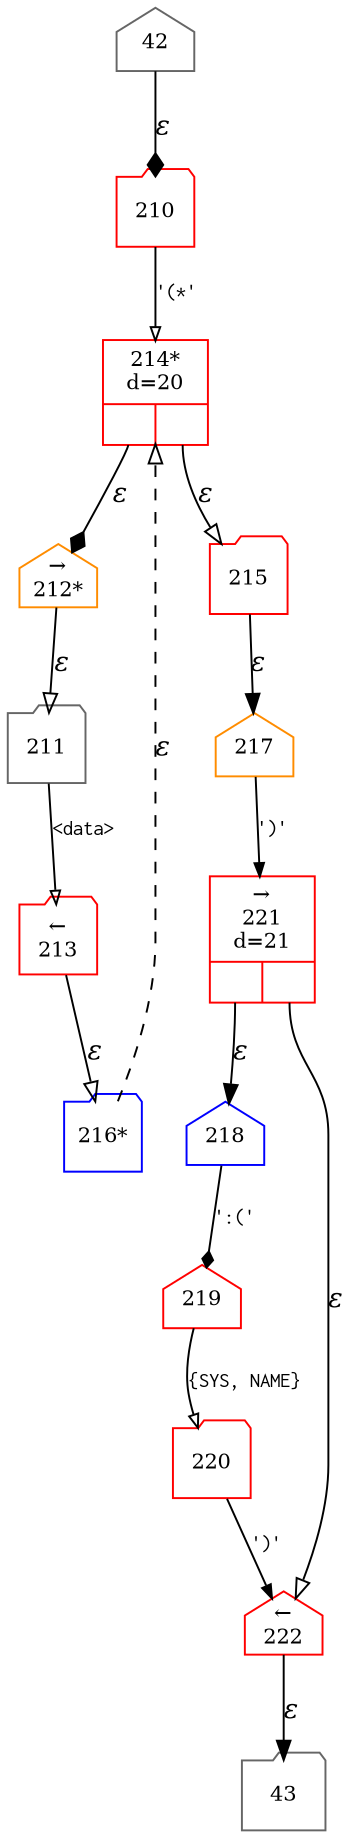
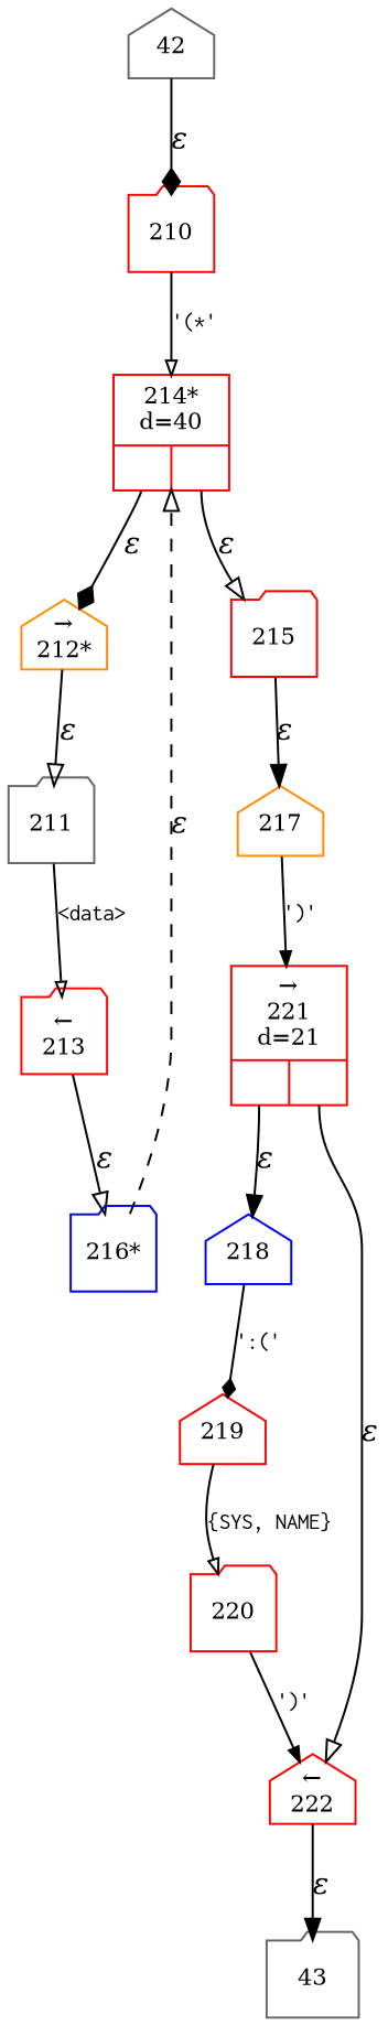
  digraph {
    rankdir=TB
    node [color=red fixedsize=true fontsize=11 shape=folder peripheries=1]
    edge [arrowhead=onormal fontname="Times-Italic"]
    n1 [color=gray40 label=43 width=.6 peripheries=""]
    n2 [color=gray40 label=42 shape=house width=.55]
    n3 [label=210 width=.55]
-   n4 [fixedsize=false label="{214*\nd=20|{<p0>|<p1>}}" shape=record]
+   n4 [fixedsize=false label="{214*\nd=40|{<p0>|<p1>}}" shape=record]
    n5 [color=darkorange label="&rarr;\n212*" shape=house width=.55]
    n6 [label=215 width=.55]
    n7 [color=gray40 label=211 width=.55]
    n8 [label="&larr;\n213" width=.55]
    n9 [color=blue label="216*" width=.55]
    n10 [color=darkorange label=217 shape=house width=.55]
    n11 [fixedsize=false label="{&rarr;\n221\nd=21|{<p0>|<p1>}}" shape=record]
    n12 [color=blue label=218 shape=house width=.55]
    n13 [label="&larr;\n222" shape=house width=.55]
    n14 [label=219 shape=house width=.55]
    n15 [label=220 width=.55]
    n2 -> n3 [arrowhead=diamond label="&epsilon;"]
    n3 -> n4 [arrowsize=.7 fontname=Courier fontsize=11 label="'(*'"]
    n4 -> n5 [arrowhead=diamond label="&epsilon;" tailport=p0]
    n4 -> n6 [label="&epsilon;" tailport=p1]
    n5 -> n7 [label="&epsilon;"]
    n6 -> n10 [arrowhead=normal label="&epsilon;"]
    n7 -> n8 [arrowsize=.7 fontname=Courier fontsize=11 label="<data>"]
    n8 -> n9 [label="&epsilon;"]
    n9 -> n4 [label="&epsilon;" style=dashed]
    n10 -> n11 [arrowhead=normal arrowsize=.7 fontname=Courier fontsize=11 label="')'"]
    n11 -> n12 [arrowhead=normal label="&epsilon;" tailport=p0]
    n11 -> n13 [label="&epsilon;" tailport=p1]
    n12 -> n14 [arrowhead=diamond arrowsize=.7 fontname=Courier fontsize=11 label="':('"]
    n13 -> n1 [arrowhead=normal label="&epsilon;"]
    n14 -> n15 [arrowsize=.7 fontname=Courier fontsize=11 label="{SYS, NAME}"]
    n15 -> n13 [arrowhead=normal arrowsize=.7 fontname=Courier fontsize=11 label="')'"]
  }
